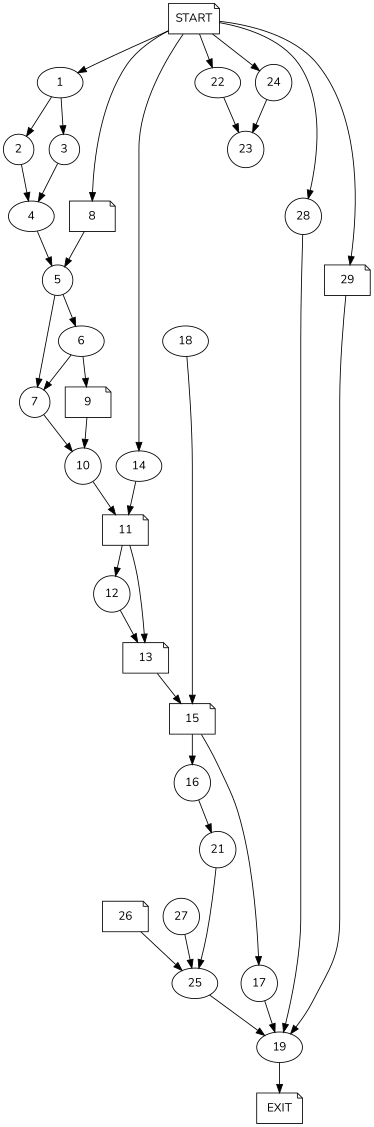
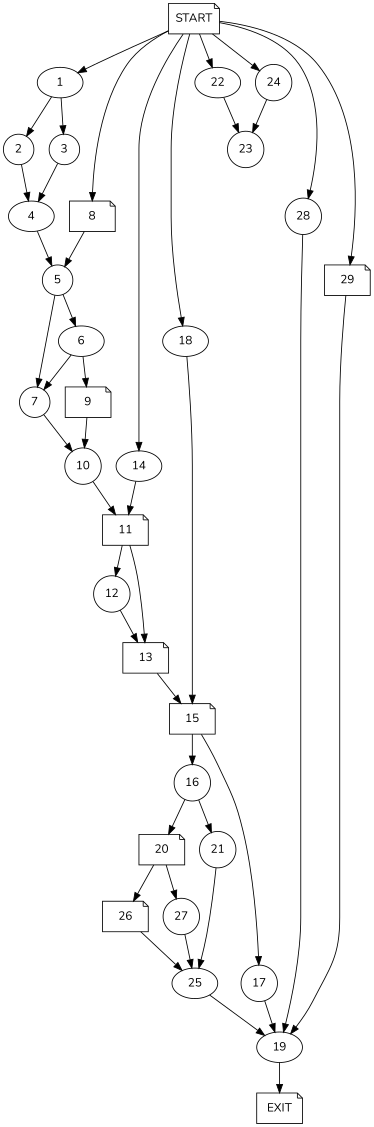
  digraph {
    fontname=Nunito
    node [fontname=Nunito shape=circle]
    edge [fontname=Nunito]
    n1 [label=START shape=note]
    1 [shape=ellipse]
    8 [shape=note]
    14 [shape=ellipse]
    18 [shape=ellipse]
    22 [shape=ellipse]
    24
    28
    29 [shape=note]
    2
    3
    5
    11 [shape=note]
    15 [shape=note]
    23
    19 [shape=ellipse]
    n17 [label=EXIT shape=note]
    4 [shape=ellipse]
    6 [shape=ellipse]
    7
    9 [shape=note]
    10
    12
    13 [shape=note]
    16
    17
+   20 [shape=note]
    21
    26 [shape=note]
    27
    25 [shape=ellipse]
    n1 -> 1
    n1 -> 8
    n1 -> 14
+   n1 -> 18
    n1 -> 22
    n1 -> 24
    n1 -> 28
    n1 -> 29
    1 -> 2
    1 -> 3
    8 -> 5
    14 -> 11
    18 -> 15
    22 -> 23
    24 -> 23
    28 -> 19
    29 -> 19
    2 -> 4
    3 -> 4
    5 -> 6
    5 -> 7
    11 -> 12
    11 -> 13
    15 -> 16
    15 -> 17
    19 -> n17
    4 -> 5
    6 -> 7
    6 -> 9
    7 -> 10
    9 -> 10
    10 -> 11
    12 -> 13
    13 -> 15
+   16 -> 20
    16 -> 21
    17 -> 19
+   20 -> 26
+   20 -> 27
    21 -> 25
    26 -> 25
    27 -> 25
    25 -> 19
  }
